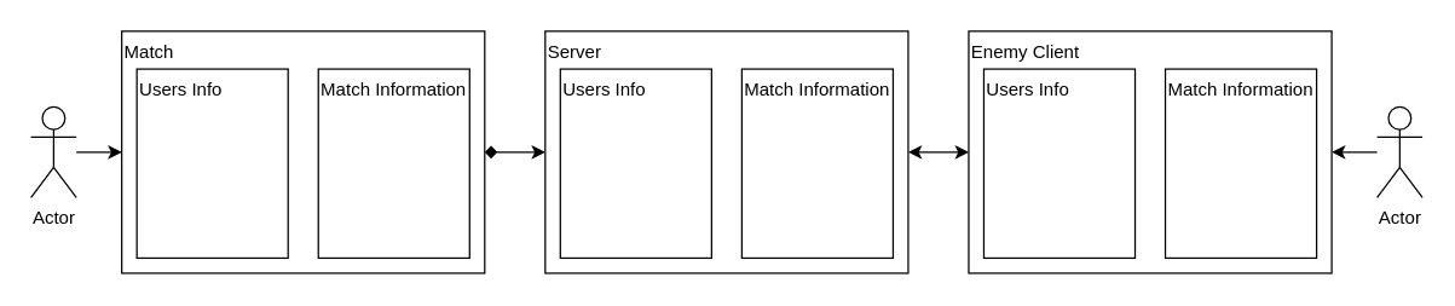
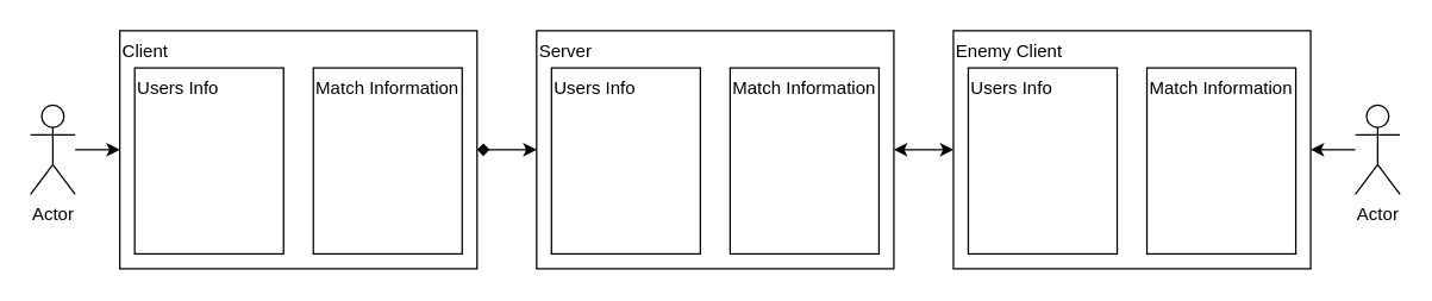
  <mxCell id="0" />
  <mxCell id="1" parent="0" />
- <mxCell id="2" value="&lt;div&gt;Match&lt;br&gt;&lt;/div&gt;" style="rounded=0;whiteSpace=wrap;html=1;align=left;verticalAlign=top;" parent="1" vertex="1"><mxGeometry x="80" y="20" width="240" height="160" as="geometry" /></mxCell>
+ <mxCell id="2" value="&lt;div&gt;Client&lt;br&gt;&lt;/div&gt;" style="rounded=0;whiteSpace=wrap;html=1;align=left;verticalAlign=top;" parent="1" vertex="1"><mxGeometry x="80" y="20" width="240" height="160" as="geometry" /></mxCell>
  <mxCell id="3" style="edgeStyle=orthogonalEdgeStyle;rounded=0;orthogonalLoop=1;jettySize=auto;html=1;entryX=1;entryY=0.5;entryDx=0;entryDy=0;startArrow=classic;startFill=1;endArrow=diamond;" edge="1" parent="1" source="5" target="2"><mxGeometry relative="1" as="geometry" /></mxCell>
  <mxCell id="4" style="edgeStyle=orthogonalEdgeStyle;rounded=0;orthogonalLoop=1;jettySize=auto;html=1;entryX=0;entryY=0.5;entryDx=0;entryDy=0;startArrow=classic;startFill=1;" edge="1" parent="1" source="5" target="14"><mxGeometry relative="1" as="geometry" /></mxCell>
  <mxCell id="5" value="Server" style="rounded=0;whiteSpace=wrap;html=1;align=left;verticalAlign=top;" parent="1" vertex="1"><mxGeometry y="20" width="240" height="160" as="geometry" x="360" /></mxCell>
  <mxCell id="6" value="&lt;div align=&quot;left&quot;&gt;Users Info&lt;/div&gt;" style="rounded=0;whiteSpace=wrap;html=1;align=left;verticalAlign=top;" parent="1" vertex="1"><mxGeometry x="370" y="45" width="100" height="125" as="geometry" /></mxCell>
  <mxCell id="7" value="&lt;div&gt;Match Information&lt;br&gt;&lt;/div&gt;" style="rounded=0;whiteSpace=wrap;html=1;align=left;verticalAlign=top;" parent="1" vertex="1"><mxGeometry x="490" y="45" width="100" height="125" as="geometry" /></mxCell>
  <mxCell id="8" style="edgeStyle=orthogonalEdgeStyle;rounded=0;orthogonalLoop=1;jettySize=auto;html=1;entryX=0;entryY=0.5;entryDx=0;entryDy=0;" edge="1" parent="1" source="9" target="2"><mxGeometry relative="1" as="geometry" /></mxCell>
  <mxCell id="9" value="Actor" style="shape=umlActor;verticalLabelPosition=bottom;verticalAlign=top;html=1;outlineConnect=0;" parent="1" vertex="1"><mxGeometry x="20" y="70" width="30" height="60" as="geometry" /></mxCell>
  <mxCell id="10" style="edgeStyle=orthogonalEdgeStyle;rounded=0;orthogonalLoop=1;jettySize=auto;html=1;entryX=1;entryY=0.5;entryDx=0;entryDy=0;" edge="1" parent="1" source="11" target="14"><mxGeometry relative="1" as="geometry" /></mxCell>
  <mxCell id="11" value="Actor" style="shape=umlActor;verticalLabelPosition=bottom;verticalAlign=top;html=1;outlineConnect=0;" parent="1" vertex="1"><mxGeometry x="910" y="70" width="30" height="60" as="geometry" /></mxCell>
  <mxCell id="12" value="&lt;div align=&quot;left&quot;&gt;Users Info&lt;/div&gt;" style="rounded=0;whiteSpace=wrap;html=1;align=left;verticalAlign=top;" vertex="1" parent="1"><mxGeometry x="90" y="45" width="100" height="125" as="geometry" /></mxCell>
  <mxCell id="13" value="&lt;div&gt;Match Information&lt;br&gt;&lt;/div&gt;" style="rounded=0;whiteSpace=wrap;html=1;align=left;verticalAlign=top;" vertex="1" parent="1"><mxGeometry x="210" y="45" width="100" height="125" as="geometry" /></mxCell>
  <mxCell id="14" value="&lt;div&gt;Enemy Client&lt;br&gt;&lt;/div&gt;" style="rounded=0;whiteSpace=wrap;html=1;align=left;verticalAlign=top;" vertex="1" parent="1"><mxGeometry x="640" y="20" width="240" height="160" as="geometry" /></mxCell>
  <mxCell id="15" value="&lt;div align=&quot;left&quot;&gt;Users Info&lt;/div&gt;" style="rounded=0;whiteSpace=wrap;html=1;align=left;verticalAlign=top;" vertex="1" parent="1"><mxGeometry x="650" y="45" width="100" height="125" as="geometry" /></mxCell>
  <mxCell id="16" value="&lt;div&gt;Match Information&lt;br&gt;&lt;/div&gt;" style="rounded=0;whiteSpace=wrap;html=1;align=left;verticalAlign=top;" vertex="1" parent="1"><mxGeometry x="770" y="45" width="100" height="125" as="geometry" /></mxCell>
